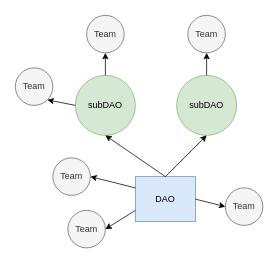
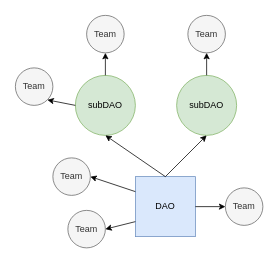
  <mxCell id="0" />
  <mxCell id="1" parent="0" />
  <mxCell id="2" value="subDAO" style="ellipse;whiteSpace=wrap;html=1;aspect=fixed;fillColor=#d5e8d4;strokeColor=#82b366;" parent="1" vertex="1"><mxGeometry x="100" y="100" width="80" height="80" as="geometry" /></mxCell>
  <mxCell id="3" value="subDAO" style="ellipse;whiteSpace=wrap;html=1;aspect=fixed;fillColor=#d5e8d4;strokeColor=#82b366;" parent="1" vertex="1"><mxGeometry x="235" y="100" width="80" height="80" as="geometry" /></mxCell>
  <mxCell id="4" value="Team" style="ellipse;whiteSpace=wrap;html=1;aspect=fixed;fillColor=#f5f5f5;strokeColor=#666666;fontColor=#333333;" parent="1" vertex="1"><mxGeometry x="70" y="210" width="50" height="50" as="geometry" /></mxCell>
- <mxCell id="5" value="DAO" style="whiteSpace=wrap;html=1;aspect=fixed;fillColor=#dae8fc;strokeColor=#6c8ebf;" parent="1" vertex="1"><mxGeometry x="180" y="235" width="80" height="60" as="geometry" /></mxCell>
+ <mxCell id="5" value="DAO" style="whiteSpace=wrap;html=1;aspect=fixed;fillColor=#dae8fc;strokeColor=#6c8ebf;" parent="1" vertex="1"><mxGeometry x="180" y="235" width="80" height="80" as="geometry" /></mxCell>
  <mxCell id="6" value="Team" style="ellipse;whiteSpace=wrap;html=1;aspect=fixed;fillColor=#f5f5f5;strokeColor=#666666;fontColor=#333333;" parent="1" vertex="1"><mxGeometry x="20" y="90" width="50" height="50" as="geometry" /></mxCell>
  <mxCell id="7" value="Team" style="ellipse;whiteSpace=wrap;html=1;aspect=fixed;fillColor=#f5f5f5;strokeColor=#666666;fontColor=#333333;" parent="1" vertex="1"><mxGeometry x="115" y="20" width="50" height="50" as="geometry" /></mxCell>
  <mxCell id="8" value="Team" style="ellipse;whiteSpace=wrap;html=1;aspect=fixed;fillColor=#f5f5f5;strokeColor=#666666;fontColor=#333333;" parent="1" vertex="1"><mxGeometry x="90" y="280" width="50" height="50" as="geometry" /></mxCell>
  <mxCell id="9" value="Team" style="ellipse;whiteSpace=wrap;html=1;aspect=fixed;fillColor=#f5f5f5;strokeColor=#666666;fontColor=#333333;" parent="1" vertex="1"><mxGeometry x="300" y="250" width="50" height="50" as="geometry" /></mxCell>
  <mxCell id="10" value="Team" style="ellipse;whiteSpace=wrap;html=1;aspect=fixed;fillColor=#f5f5f5;strokeColor=#666666;fontColor=#333333;" parent="1" vertex="1"><mxGeometry x="250" y="20" width="50" height="50" as="geometry" /></mxCell>
  <mxCell id="11" value="" style="endArrow=classic;html=1;exitX=1;exitY=0.5;exitDx=0;exitDy=0;entryX=0;entryY=0.5;entryDx=0;entryDy=0;" parent="1" source="5" target="9" edge="1"><mxGeometry width="50" height="50" relative="1" as="geometry"><mxPoint x="210" y="360" as="sourcePoint" /><mxPoint x="260" y="310" as="targetPoint" /></mxGeometry></mxCell>
  <mxCell id="12" value="" style="endArrow=classic;html=1;entryX=0.5;entryY=1;entryDx=0;entryDy=0;exitX=0.5;exitY=0;exitDx=0;exitDy=0;" parent="1" source="5" target="3" edge="1"><mxGeometry width="50" height="50" relative="1" as="geometry"><mxPoint x="220" y="220" as="sourcePoint" /><mxPoint x="280" y="200" as="targetPoint" /></mxGeometry></mxCell>
  <mxCell id="13" value="" style="endArrow=classic;html=1;exitX=0.5;exitY=0;exitDx=0;exitDy=0;entryX=0.5;entryY=1;entryDx=0;entryDy=0;" parent="1" source="5" target="2" edge="1"><mxGeometry width="50" height="50" relative="1" as="geometry"><mxPoint x="210" y="360" as="sourcePoint" /><mxPoint x="260" y="310" as="targetPoint" /></mxGeometry></mxCell>
  <mxCell id="14" value="" style="endArrow=classic;html=1;exitX=0;exitY=0.75;exitDx=0;exitDy=0;entryX=1;entryY=0.5;entryDx=0;entryDy=0;" parent="1" source="5" target="8" edge="1"><mxGeometry width="50" height="50" relative="1" as="geometry"><mxPoint x="210" y="360" as="sourcePoint" /><mxPoint x="260" y="310" as="targetPoint" /></mxGeometry></mxCell>
  <mxCell id="15" value="" style="endArrow=classic;html=1;exitX=0;exitY=0.25;exitDx=0;exitDy=0;entryX=1;entryY=0.5;entryDx=0;entryDy=0;" parent="1" source="5" target="4" edge="1"><mxGeometry width="50" height="50" relative="1" as="geometry"><mxPoint x="210" y="360" as="sourcePoint" /><mxPoint x="260" y="310" as="targetPoint" /></mxGeometry></mxCell>
  <mxCell id="16" value="" style="endArrow=classic;html=1;entryX=1;entryY=1;entryDx=0;entryDy=0;" parent="1" target="6" edge="1"><mxGeometry width="50" height="50" relative="1" as="geometry"><mxPoint x="100" y="140" as="sourcePoint" /><mxPoint x="260" y="310" as="targetPoint" /></mxGeometry></mxCell>
  <mxCell id="17" value="" style="endArrow=classic;html=1;entryX=0.5;entryY=1;entryDx=0;entryDy=0;exitX=0.5;exitY=0;exitDx=0;exitDy=0;" parent="1" source="2" target="7" edge="1"><mxGeometry width="50" height="50" relative="1" as="geometry"><mxPoint x="210" y="360" as="sourcePoint" /><mxPoint x="260" y="310" as="targetPoint" /></mxGeometry></mxCell>
  <mxCell id="18" value="" style="endArrow=classic;html=1;entryX=0.5;entryY=1;entryDx=0;entryDy=0;exitX=0.5;exitY=0;exitDx=0;exitDy=0;" parent="1" source="3" target="10" edge="1"><mxGeometry width="50" height="50" relative="1" as="geometry"><mxPoint x="210" y="360" as="sourcePoint" /><mxPoint x="260" y="310" as="targetPoint" /></mxGeometry></mxCell>
